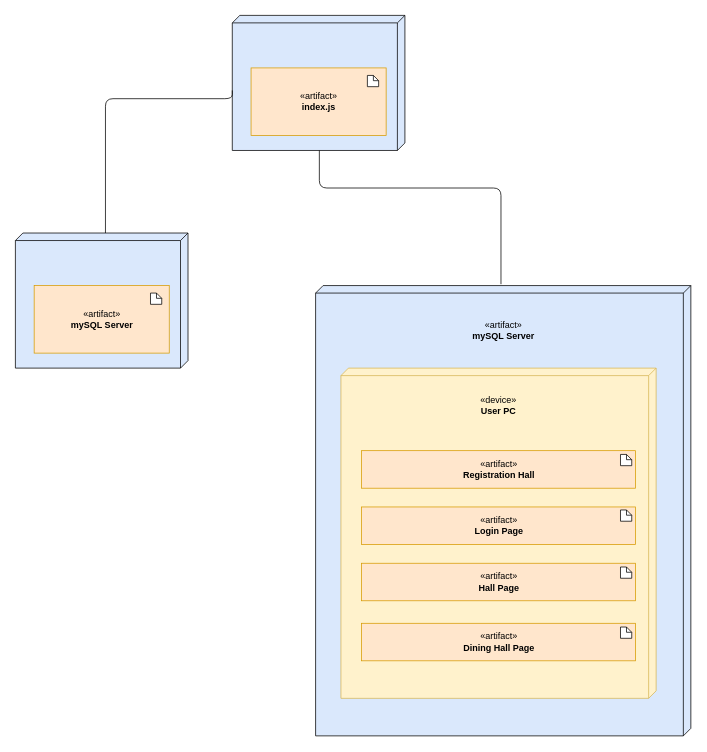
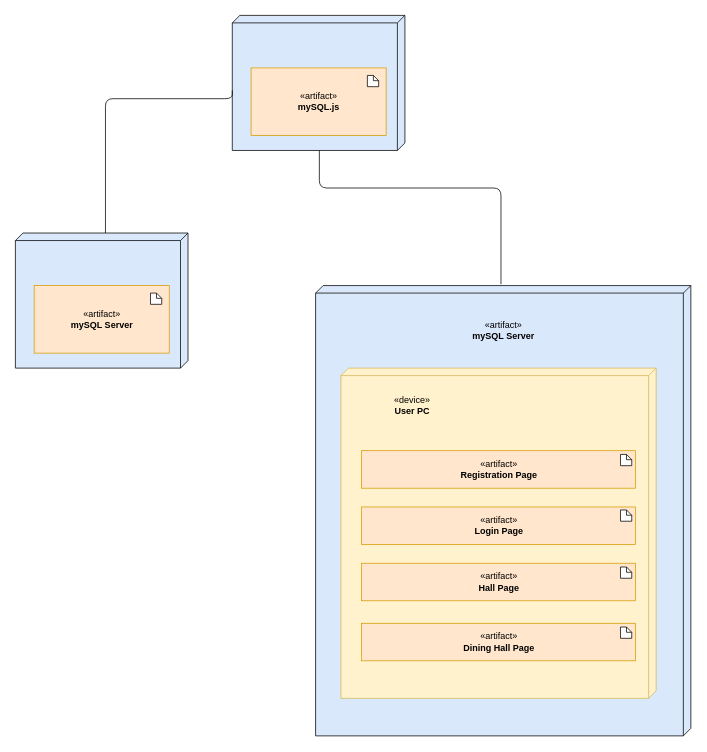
  <mxCell id="0" />
  <mxCell id="1" parent="0" />
  <mxCell id="2" value="&lt;div&gt;&lt;div style=&quot;text-align: center&quot;&gt;&lt;br&gt;&lt;/div&gt;&lt;/div&gt;" style="verticalAlign=top;align=left;spacingTop=8;spacingLeft=2;spacingRight=12;shape=cube;size=10;direction=south;fontStyle=4;html=1;fillColor=#dae8fc;" vertex="1" parent="1"><mxGeometry x="20" y="310" width="230" height="180" as="geometry" /></mxCell>
  <mxCell id="3" value="" style="verticalAlign=top;align=left;spacingTop=8;spacingLeft=2;spacingRight=12;shape=cube;size=10;direction=south;fontStyle=4;html=1;fillColor=#dae8fc;" vertex="1" parent="1"><mxGeometry x="420" y="380" width="500" height="600" as="geometry" /></mxCell>
  <mxCell id="4" value="«artifact»&lt;br&gt;&lt;b&gt;mySQL Server&lt;/b&gt;" style="html=1;dropTarget=0;fillColor=#ffe6cc;strokeColor=#d79b00;" vertex="1" parent="1"><mxGeometry x="45" y="380" width="180" height="90" as="geometry" /></mxCell>
  <mxCell id="5" value="" style="shape=note;size=7;whiteSpace=wrap;html=1;" vertex="1" parent="1"><mxGeometry x="200" y="390" width="15" height="15" as="geometry" /></mxCell>
  <mxCell id="6" value="&lt;div&gt;&lt;div style=&quot;text-align: center&quot;&gt;&lt;br&gt;&lt;/div&gt;&lt;/div&gt;" style="verticalAlign=top;align=left;spacingTop=8;spacingLeft=2;spacingRight=12;shape=cube;size=10;direction=south;fontStyle=4;html=1;fillColor=#dae8fc;" vertex="1" parent="1"><mxGeometry x="309" y="20" width="230" height="180" as="geometry" /></mxCell>
- <mxCell id="7" value="«artifact»&lt;br&gt;&lt;b&gt;index.js&lt;/b&gt;" style="html=1;dropTarget=0;fillColor=#ffe6cc;strokeColor=#d79b00;" vertex="1" parent="1"><mxGeometry x="334" y="90" width="180" height="90" as="geometry" /></mxCell>
+ <mxCell id="7" value="«artifact»&lt;br&gt;&lt;b&gt;mySQL.js&lt;/b&gt;" style="html=1;dropTarget=0;fillColor=#ffe6cc;strokeColor=#d79b00;" vertex="1" parent="1"><mxGeometry x="334" y="90" width="180" height="90" as="geometry" /></mxCell>
  <mxCell id="8" value="" style="shape=note;size=7;whiteSpace=wrap;html=1;" vertex="1" parent="1"><mxGeometry x="489" y="100" width="15" height="15" as="geometry" /></mxCell>
  <mxCell id="9" value="«artifact»&lt;br&gt;&lt;b&gt;mySQL Server&lt;/b&gt;" style="text;html=1;align=center;verticalAlign=middle;resizable=0;points=[];autosize=1;" vertex="1" parent="1"><mxGeometry x="620" y="425" width="100" height="30" as="geometry" /></mxCell>
  <mxCell id="10" value="&lt;div&gt;&lt;div style=&quot;text-align: center&quot;&gt;&lt;br&gt;&lt;/div&gt;&lt;/div&gt;" style="verticalAlign=top;align=left;spacingTop=8;spacingLeft=2;spacingRight=12;shape=cube;size=10;direction=south;fontStyle=4;html=1;fillColor=#fff2cc;strokeColor=#d6b656;" vertex="1" parent="1"><mxGeometry x="453.75" y="490" width="420" height="440" as="geometry" /></mxCell>
- <mxCell id="11" value="«artifact»&lt;br&gt;&lt;b&gt;Registration Hall&lt;/b&gt;" style="html=1;dropTarget=0;fillColor=#ffe6cc;strokeColor=#d79b00;" vertex="1" parent="1"><mxGeometry x="481.25" y="600" width="365" height="50" as="geometry" /></mxCell>
+ <mxCell id="11" value="«artifact»&lt;br&gt;&lt;b&gt;Registration Page&lt;/b&gt;" style="html=1;dropTarget=0;fillColor=#ffe6cc;strokeColor=#d79b00;" vertex="1" parent="1"><mxGeometry x="481.25" y="600" width="365" height="50" as="geometry" /></mxCell>
  <mxCell id="12" value="" style="shape=note;size=7;whiteSpace=wrap;html=1;" vertex="1" parent="1"><mxGeometry x="826.25" y="605" width="15" height="15" as="geometry" /></mxCell>
- <mxCell id="13" value="&lt;span&gt;«device»&lt;/span&gt;&lt;br&gt;&lt;b&gt;User PC&lt;/b&gt;" style="text;html=1;strokeColor=none;fillColor=none;align=center;verticalAlign=middle;whiteSpace=wrap;rounded=0;" vertex="1" parent="1"><mxGeometry x="610" y="530" width="107.5" height="20" as="geometry" /></mxCell>
+ <mxCell id="13" value="&lt;span&gt;«device»&lt;/span&gt;&lt;br&gt;&lt;b&gt;User PC&lt;/b&gt;" style="text;html=1;strokeColor=none;fillColor=none;align=center;verticalAlign=middle;whiteSpace=wrap;rounded=0;" vertex="1" parent="1"><mxGeometry x="495" y="530" width="107.5" height="20" as="geometry" /></mxCell>
  <mxCell id="14" value="«artifact»&lt;br&gt;&lt;b&gt;Login Page&lt;/b&gt;" style="html=1;dropTarget=0;fillColor=#ffe6cc;strokeColor=#d79b00;" vertex="1" parent="1"><mxGeometry x="481.25" y="675" width="365" height="50" as="geometry" /></mxCell>
  <mxCell id="15" value="" style="shape=note;size=7;whiteSpace=wrap;html=1;" vertex="1" parent="1"><mxGeometry x="826.25" y="679" width="15" height="15" as="geometry" /></mxCell>
  <mxCell id="16" value="«artifact»&lt;br&gt;&lt;b&gt;Hall Page&lt;/b&gt;" style="html=1;dropTarget=0;fillColor=#ffe6cc;strokeColor=#d79b00;" vertex="1" parent="1"><mxGeometry x="481.25" y="750" width="365" height="50" as="geometry" /></mxCell>
  <mxCell id="17" value="" style="shape=note;size=7;whiteSpace=wrap;html=1;" vertex="1" parent="1"><mxGeometry x="826.25" y="755" width="15" height="15" as="geometry" /></mxCell>
  <mxCell id="18" value="«artifact»&lt;br&gt;&lt;b&gt;Dining Hall Page&lt;/b&gt;" style="html=1;dropTarget=0;fillColor=#ffe6cc;strokeColor=#d79b00;" vertex="1" parent="1"><mxGeometry x="481.25" y="830" width="365" height="50" as="geometry" /></mxCell>
  <mxCell id="19" value="" style="shape=note;size=7;whiteSpace=wrap;html=1;" vertex="1" parent="1"><mxGeometry x="826.25" y="835" width="15" height="15" as="geometry" /></mxCell>
  <mxCell id="20" value="" style="endArrow=none;html=1;edgeStyle=orthogonalEdgeStyle;exitX=0;exitY=0;exitDx=0;exitDy=110;exitPerimeter=0;" edge="1" parent="1" source="2"><mxGeometry width="50" height="50" relative="1" as="geometry"><mxPoint x="140" y="305" as="sourcePoint" /><mxPoint x="309" y="120" as="targetPoint" /><Array as="points"><mxPoint x="140" y="131" /><mxPoint x="309" y="131" /></Array></mxGeometry></mxCell>
  <mxCell id="21" value="" style="endArrow=none;html=1;edgeStyle=orthogonalEdgeStyle;exitX=-0.003;exitY=0.506;exitDx=0;exitDy=0;exitPerimeter=0;" edge="1" parent="1" source="3"><mxGeometry width="50" height="50" relative="1" as="geometry"><mxPoint x="660" y="250" as="sourcePoint" /><mxPoint x="425" y="200" as="targetPoint" /><Array as="points"><mxPoint x="667" y="250" /><mxPoint x="425" y="250" /></Array></mxGeometry></mxCell>
